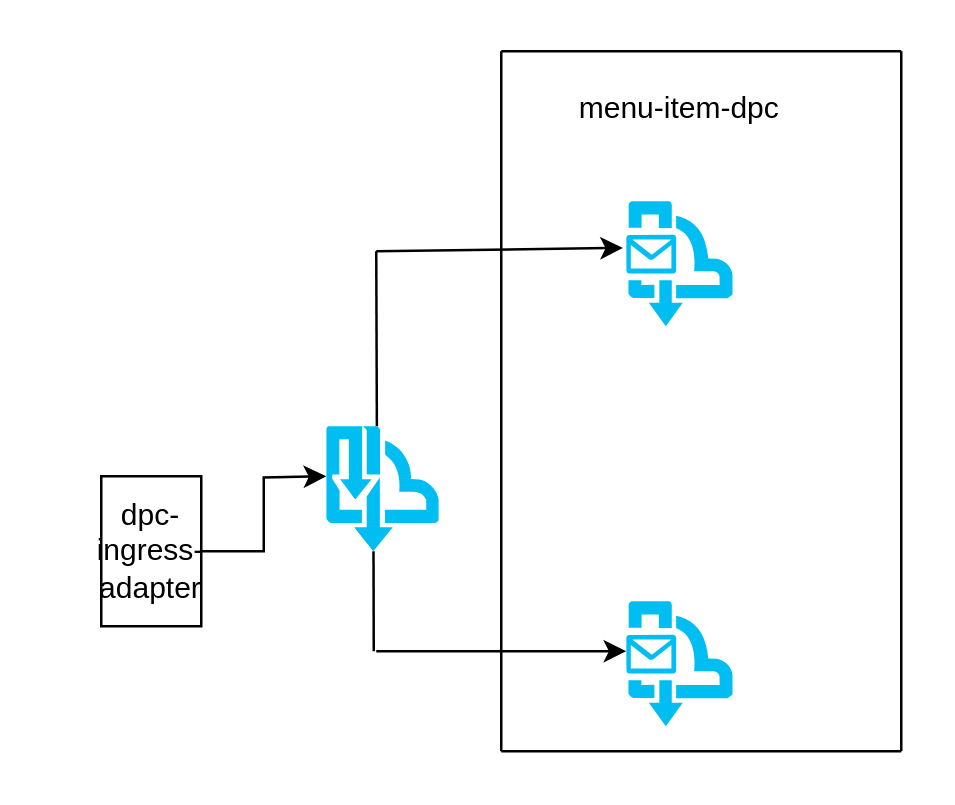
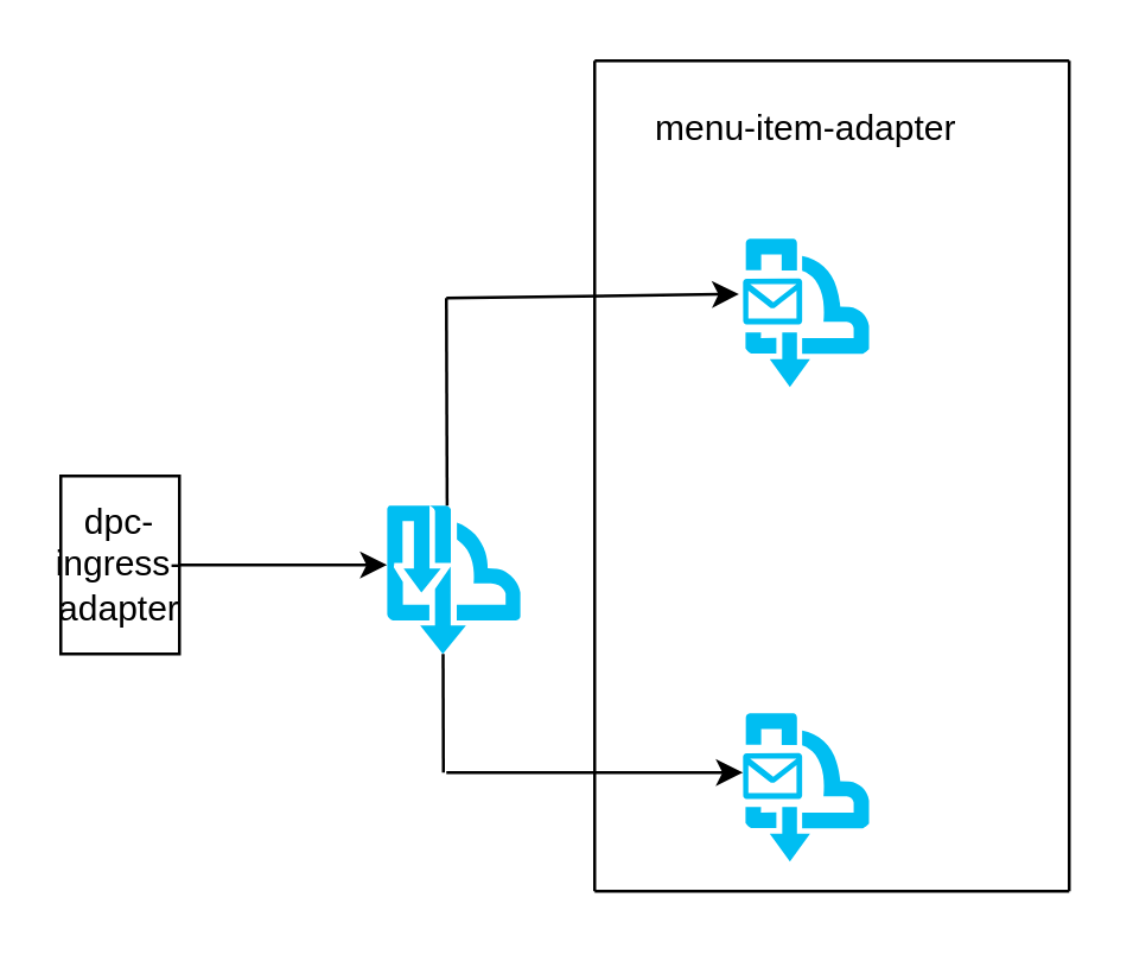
  <mxCell id="0" />
  <mxCell id="1" parent="0" />
- <mxCell id="2" value="dpc-ingress-adapter" style="rounded=0;whiteSpace=wrap;html=1;" vertex="1" parent="1"><mxGeometry x="40" y="190" width="40" height="60" as="geometry" /></mxCell>
+ <mxCell id="2" value="dpc-ingress-adapter" style="rounded=0;whiteSpace=wrap;html=1;" vertex="1" parent="1"><mxGeometry x="20" y="160" width="40" height="60" as="geometry" /></mxCell>
  <mxCell id="3" value="" style="verticalLabelPosition=bottom;html=1;verticalAlign=top;align=center;strokeColor=none;fillColor=#00BEF2;shape=mxgraph.azure.service_bus_topics_and_subscriptions;pointerEvents=1;" vertex="1" parent="1"><mxGeometry x="130" y="170" width="45" height="50" as="geometry" /></mxCell>
  <mxCell id="4" value="" style="verticalLabelPosition=bottom;html=1;verticalAlign=top;align=center;strokeColor=none;fillColor=#00BEF2;shape=mxgraph.azure.service_bus_queues;pointerEvents=1;" vertex="1" parent="1"><mxGeometry x="250" y="80" width="42.5" height="50" as="geometry" /></mxCell>
  <mxCell id="5" value="" style="verticalLabelPosition=bottom;html=1;verticalAlign=top;align=center;strokeColor=none;fillColor=#00BEF2;shape=mxgraph.azure.service_bus_queues;pointerEvents=1;" vertex="1" parent="1"><mxGeometry x="250" y="240" width="42.5" height="50" as="geometry" /></mxCell>
  <mxCell id="6" style="edgeStyle=orthogonalEdgeStyle;rounded=0;orthogonalLoop=1;jettySize=auto;html=1;" edge="1" parent="1" source="2"><mxGeometry relative="1" as="geometry"><mxPoint x="130" y="190" as="targetPoint" /></mxGeometry></mxCell>
  <mxCell id="7" value="" style="endArrow=none;html=1;rounded=0;exitX=0.42;exitY=1;exitDx=0;exitDy=0;exitPerimeter=0;" edge="1" parent="1" source="3"><mxGeometry width="50" height="50" relative="1" as="geometry"><mxPoint x="380" y="290" as="sourcePoint" /><mxPoint x="149" y="260" as="targetPoint" /></mxGeometry></mxCell>
  <mxCell id="8" value="" style="endArrow=classic;html=1;rounded=0;" edge="1" parent="1"><mxGeometry width="50" height="50" relative="1" as="geometry"><mxPoint x="150" y="260" as="sourcePoint" /><mxPoint x="250" y="260" as="targetPoint" /></mxGeometry></mxCell>
  <mxCell id="9" value="" style="endArrow=none;html=1;rounded=0;exitX=0.45;exitY=0;exitDx=0;exitDy=0;exitPerimeter=0;" edge="1" parent="1" source="3"><mxGeometry width="50" height="50" relative="1" as="geometry"><mxPoint x="380" y="290" as="sourcePoint" /><mxPoint x="150" y="100" as="targetPoint" /></mxGeometry></mxCell>
  <mxCell id="10" value="" style="endArrow=classic;html=1;rounded=0;entryX=-0.031;entryY=0.373;entryDx=0;entryDy=0;entryPerimeter=0;" edge="1" parent="1" target="4"><mxGeometry width="50" height="50" relative="1" as="geometry"><mxPoint x="150" y="100" as="sourcePoint" /><mxPoint x="430" y="240" as="targetPoint" /></mxGeometry></mxCell>
  <mxCell id="11" value="" style="endArrow=none;html=1;rounded=0;" edge="1" parent="1"><mxGeometry width="50" height="50" relative="1" as="geometry"><mxPoint x="200" y="300" as="sourcePoint" /><mxPoint x="360" y="300" as="targetPoint" /></mxGeometry></mxCell>
  <mxCell id="12" value="" style="endArrow=none;html=1;rounded=0;" edge="1" parent="1"><mxGeometry width="50" height="50" relative="1" as="geometry"><mxPoint x="360" y="300" as="sourcePoint" /><mxPoint x="360" as="targetPoint" y="20" /></mxGeometry></mxCell>
  <mxCell id="13" value="" style="endArrow=none;html=1;rounded=0;" edge="1" parent="1"><mxGeometry width="50" height="50" relative="1" as="geometry"><mxPoint x="200" y="300" as="sourcePoint" /><mxPoint x="200" as="targetPoint" y="20" /></mxGeometry></mxCell>
  <mxCell id="14" value="" style="endArrow=none;html=1;rounded=0;" edge="1" parent="1"><mxGeometry width="50" height="50" relative="1" as="geometry"><mxPoint x="200" as="sourcePoint" y="20" /><mxPoint x="360" as="targetPoint" y="20" /></mxGeometry></mxCell>
- <mxCell id="15" value="menu-item-dpc" style="text;html=1;align=center;verticalAlign=middle;resizable=0;points=[];autosize=1;strokeColor=none;fillColor=none;" vertex="1" parent="1"><mxGeometry x="211.25" y="28" width="120" height="30" as="geometry" /></mxCell>
+ <mxCell id="15" value="menu-item-adapter" style="text;html=1;align=center;verticalAlign=middle;resizable=0;points=[];autosize=1;strokeColor=none;fillColor=none;" vertex="1" parent="1"><mxGeometry x="211.25" y="28" width="120" height="30" as="geometry" /></mxCell>
